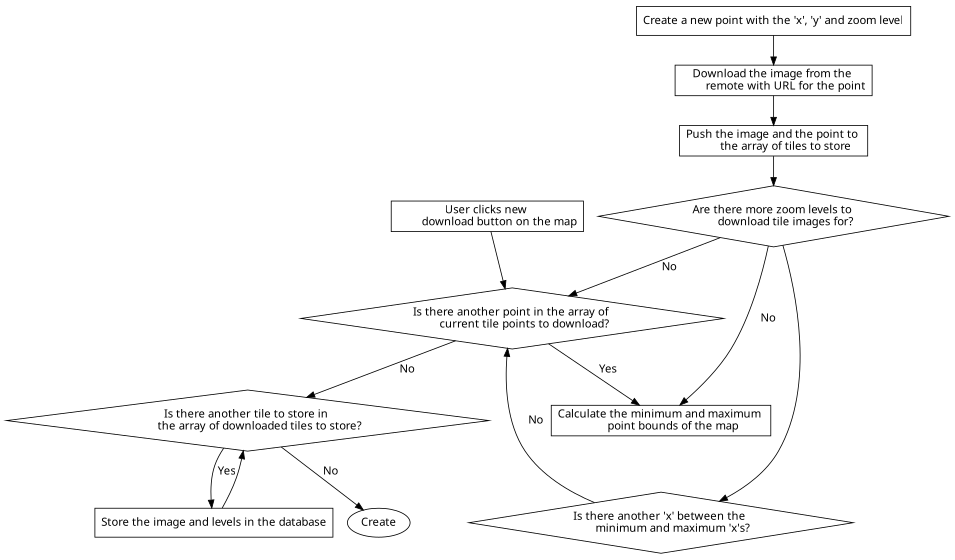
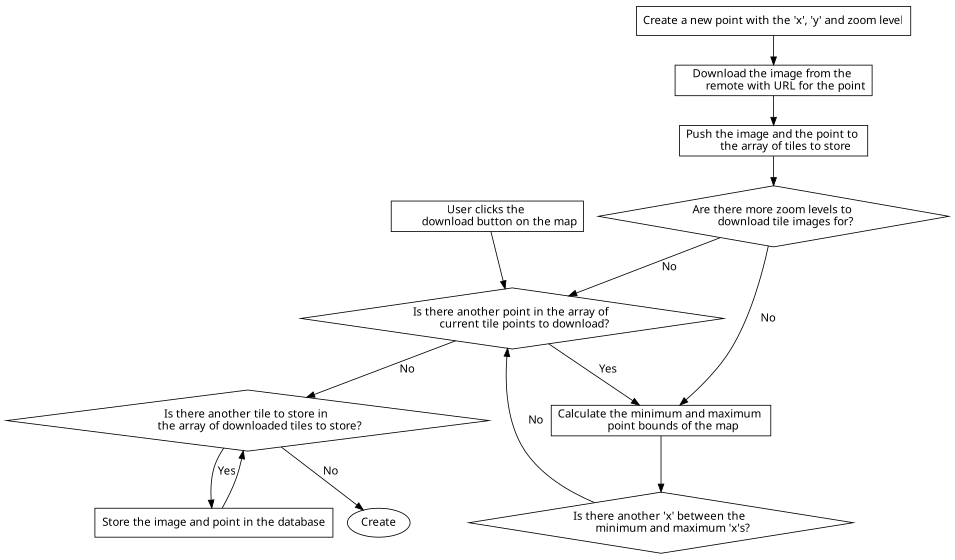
  digraph {
    fontname="Noto Sans"
    node [fontname="Noto Sans" shape=rect]
    edge [fontname="Noto Sans"]
    n1 [label="Is there another point in the array of \n	current tile points to download?" shape=diamond]
    n2 [label="Is there another tile to store in \n	the array of downloaded tiles to store?" shape=diamond]
    n3 [label="Calculate the minimum and maximum \n	point bounds of the map"]
-   n4 [label="Store the image and levels in the database"]
+   n4 [label="Store the image and point in the database"]
    n5 [label=Create shape=""]
    n6 [label="Is there another 'x' between the \n	minimum and maximum 'x's?" shape=diamond]
    n7 [label="Create a new point with the 'x', 'y' and zoom level"]
    n8 [label="Download the image from the \n	remote with URL for the point"]
    n9 [label="Are there more zoom levels to \n	download tile images for?" shape=diamond]
-   n10 [label="User clicks new \n	download button on the map"]
+   n10 [label="User clicks the \n	download button on the map"]
    n11 [label="Push the image and the point to \n	the array of tiles to store"]
    n1 -> n2 [label=" No"]
    n1 -> n3 [label=" Yes"]
    n2 -> n4 [label=" Yes"]
    n2 -> n5 [label=" No"]
-   n9 -> n6
+   n3 -> n6
    n4 -> n2
    n6 -> n1 [label=" No"]
    n7 -> n8
    n8 -> n11
    n9 -> n1 [label=" No"]
    n9 -> n3 [label=" No"]
    n10 -> n1
    n11 -> n9
  }
